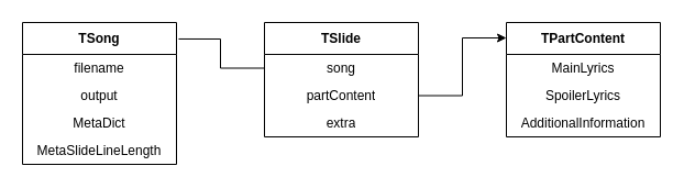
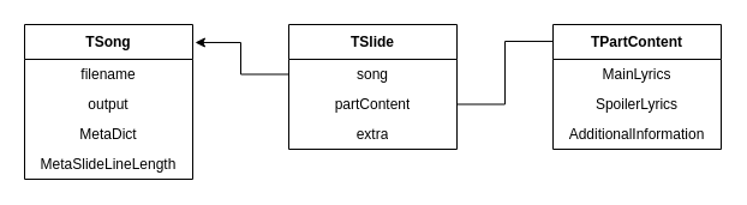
  <mxCell id="0" />
  <mxCell id="1" parent="0" />
  <mxCell id="2" value="TSong" style="swimlane;fontStyle=1;align=center;verticalAlign=middle;childLayout=stackLayout;horizontal=1;startSize=29;horizontalStack=0;resizeParent=1;resizeParentMax=0;resizeLast=0;collapsible=0;marginBottom=0;html=1;whiteSpace=wrap;" vertex="1" parent="1"><mxGeometry x="20" y="20" width="140" height="129" as="geometry" /></mxCell>
  <mxCell id="3" value="filename" style="text;html=1;strokeColor=none;fillColor=none;align=center;verticalAlign=middle;spacingLeft=4;spacingRight=4;overflow=hidden;rotatable=0;points=[[0,0.5],[1,0.5]];portConstraint=eastwest;whiteSpace=wrap;" vertex="1" parent="2"><mxGeometry y="29" width="140" height="25" as="geometry" /></mxCell>
  <mxCell id="4" value="output" style="text;html=1;strokeColor=none;fillColor=none;align=center;verticalAlign=middle;spacingLeft=4;spacingRight=4;overflow=hidden;rotatable=0;points=[[0,0.5],[1,0.5]];portConstraint=eastwest;whiteSpace=wrap;" vertex="1" parent="2"><mxGeometry y="54" width="140" height="25" as="geometry" /></mxCell>
  <mxCell id="5" value="MetaDict" style="text;html=1;strokeColor=none;fillColor=none;align=center;verticalAlign=middle;spacingLeft=4;spacingRight=4;overflow=hidden;rotatable=0;points=[[0,0.5],[1,0.5]];portConstraint=eastwest;whiteSpace=wrap;" vertex="1" parent="2"><mxGeometry y="79" width="140" height="25" as="geometry" /></mxCell>
  <mxCell id="6" value="MetaSlideLineLength" style="text;html=1;strokeColor=none;fillColor=none;align=center;verticalAlign=middle;spacingLeft=4;spacingRight=4;overflow=hidden;rotatable=0;points=[[0,0.5],[1,0.5]];portConstraint=eastwest;whiteSpace=wrap;" vertex="1" parent="2"><mxGeometry y="104" width="140" height="25" as="geometry" /></mxCell>
  <mxCell id="7" value="TSlide" style="swimlane;fontStyle=1;align=center;verticalAlign=middle;childLayout=stackLayout;horizontal=1;startSize=29;horizontalStack=0;resizeParent=1;resizeParentMax=0;resizeLast=0;collapsible=0;marginBottom=0;html=1;whiteSpace=wrap;" vertex="1" parent="1"><mxGeometry x="240" y="20" width="140" height="104" as="geometry" /></mxCell>
  <mxCell id="8" value="song" style="text;html=1;strokeColor=none;fillColor=none;align=center;verticalAlign=middle;spacingLeft=4;spacingRight=4;overflow=hidden;rotatable=0;points=[[0,0.5],[1,0.5]];portConstraint=eastwest;whiteSpace=wrap;" vertex="1" parent="7"><mxGeometry y="29" width="140" height="25" as="geometry" /></mxCell>
  <mxCell id="9" value="partContent" style="text;html=1;strokeColor=none;fillColor=none;align=center;verticalAlign=middle;spacingLeft=4;spacingRight=4;overflow=hidden;rotatable=0;points=[[0,0.5],[1,0.5]];portConstraint=eastwest;whiteSpace=wrap;" vertex="1" parent="7"><mxGeometry y="54" width="140" height="25" as="geometry" /></mxCell>
  <mxCell id="10" value="extra" style="text;html=1;strokeColor=none;fillColor=none;align=center;verticalAlign=middle;spacingLeft=4;spacingRight=4;overflow=hidden;rotatable=0;points=[[0,0.5],[1,0.5]];portConstraint=eastwest;whiteSpace=wrap;" vertex="1" parent="7"><mxGeometry y="79" width="140" height="25" as="geometry" /></mxCell>
- <mxCell id="11" style="edgeStyle=orthogonalEdgeStyle;rounded=0;orthogonalLoop=1;jettySize=auto;html=1;entryX=1.014;entryY=0.116;entryDx=0;entryDy=0;entryPerimeter=0;endArrow=none;" edge="1" parent="1" source="8" target="2"><mxGeometry relative="1" as="geometry" /></mxCell>
+ <mxCell id="11" style="edgeStyle=orthogonalEdgeStyle;rounded=0;orthogonalLoop=1;jettySize=auto;html=1;entryX=1.014;entryY=0.116;entryDx=0;entryDy=0;entryPerimeter=0;" edge="1" parent="1" source="8" target="2"><mxGeometry relative="1" as="geometry" /></mxCell>
  <mxCell id="12" value="TPartContent" style="swimlane;fontStyle=1;align=center;verticalAlign=middle;childLayout=stackLayout;horizontal=1;startSize=29;horizontalStack=0;resizeParent=1;resizeParentMax=0;resizeLast=0;collapsible=0;marginBottom=0;html=1;whiteSpace=wrap;" vertex="1" parent="1"><mxGeometry x="460" y="20" width="140" height="104" as="geometry" /></mxCell>
  <mxCell id="13" value="MainLyrics" style="text;html=1;strokeColor=none;fillColor=none;align=center;verticalAlign=middle;spacingLeft=4;spacingRight=4;overflow=hidden;rotatable=0;points=[[0,0.5],[1,0.5]];portConstraint=eastwest;whiteSpace=wrap;" vertex="1" parent="12"><mxGeometry y="29" width="140" height="25" as="geometry" /></mxCell>
  <mxCell id="14" value="SpoilerLyrics" style="text;html=1;strokeColor=none;fillColor=none;align=center;verticalAlign=middle;spacingLeft=4;spacingRight=4;overflow=hidden;rotatable=0;points=[[0,0.5],[1,0.5]];portConstraint=eastwest;whiteSpace=wrap;" vertex="1" parent="12"><mxGeometry y="54" width="140" height="25" as="geometry" /></mxCell>
  <mxCell id="15" value="AdditionalInformation" style="text;html=1;strokeColor=none;fillColor=none;align=center;verticalAlign=middle;spacingLeft=4;spacingRight=4;overflow=hidden;rotatable=0;points=[[0,0.5],[1,0.5]];portConstraint=eastwest;whiteSpace=wrap;" vertex="1" parent="12"><mxGeometry y="79" width="140" height="25" as="geometry" /></mxCell>
- <mxCell id="16" style="edgeStyle=orthogonalEdgeStyle;rounded=0;orthogonalLoop=1;jettySize=auto;html=1;entryX=0;entryY=0.135;entryDx=0;entryDy=0;entryPerimeter=0;" edge="1" parent="1" source="9" target="12"><mxGeometry relative="1" as="geometry" /></mxCell>
+ <mxCell id="16" style="edgeStyle=orthogonalEdgeStyle;rounded=0;orthogonalLoop=1;jettySize=auto;html=1;entryX=0;entryY=0.135;entryDx=0;entryDy=0;entryPerimeter=0;endArrow=none;" edge="1" parent="1" source="9" target="12"><mxGeometry relative="1" as="geometry" /></mxCell>
